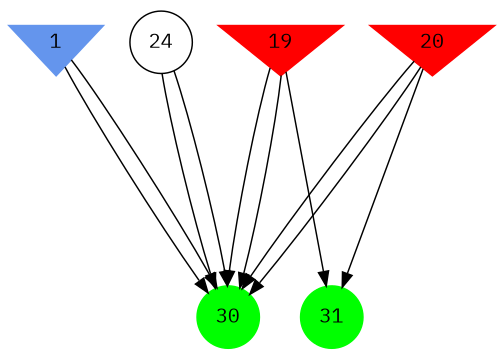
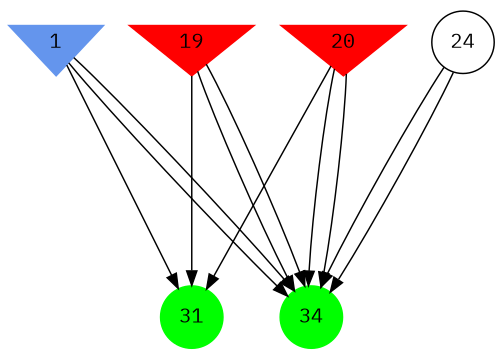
  digraph {
    fontname="IBM Plex Mono"
    ranksep=2.0
    node [color=red fontname="IBM Plex Mono" shape=invtriangle style=filled]
    edge [fontname="IBM Plex Mono"]
    1 [color=cornflowerblue]
    19
    20
    24 [color=black shape=circle style=""]
-   30 [color=green shape=circle]
+   30 [color=green shape=circle label=34]
    31 [color=green shape=circle]
    subgraph sub_1 {
      rank=same
      1
      19
      20
    }
    subgraph sub_2 {
      rank=same
      24
    }
    subgraph sub_3 {
      rank=same
      30
      31
    }
    1 -> 30
    1 -> 30
+   1 -> 31
    19 -> 30
    19 -> 30
    19 -> 31
    20 -> 30
    20 -> 30
    20 -> 31
    24 -> 30
    24 -> 30
  }
